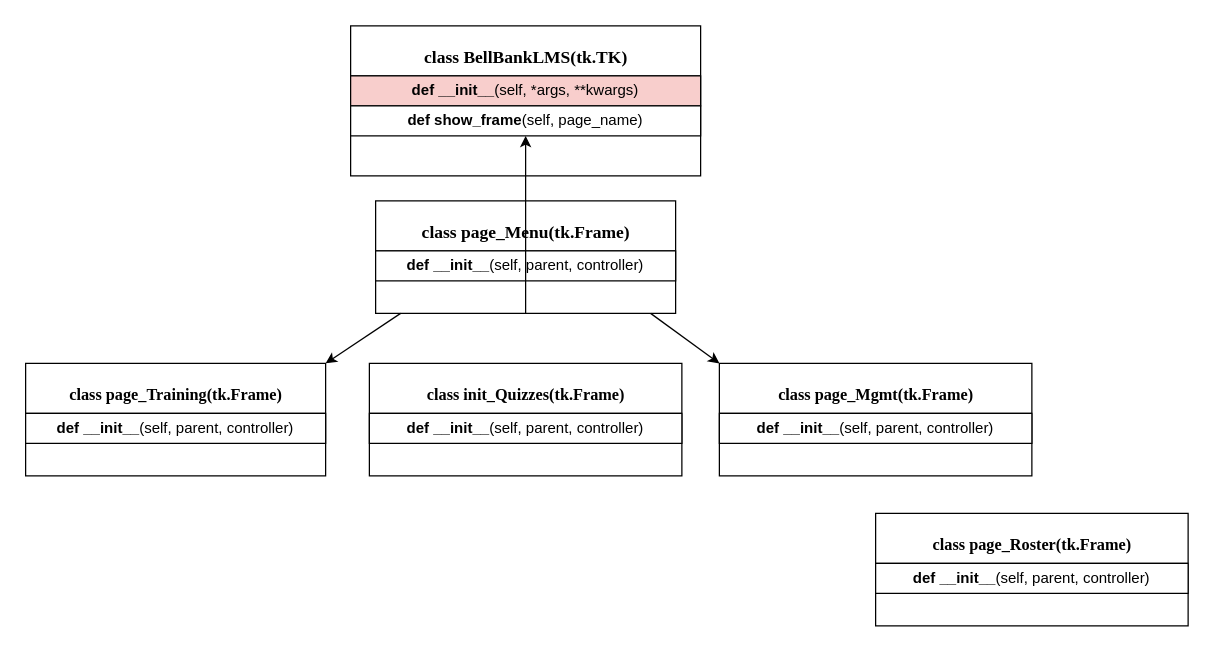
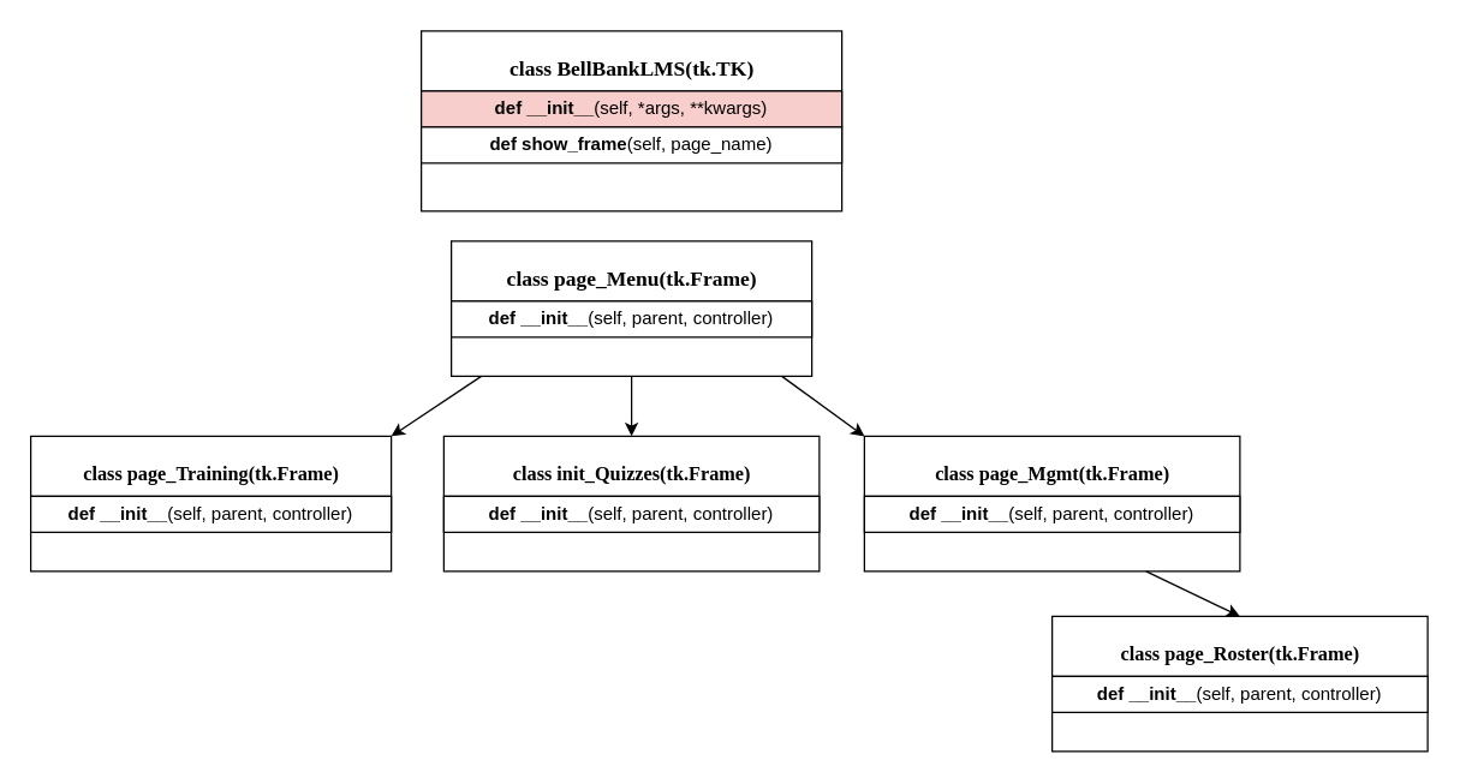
  <mxCell id="0" />
  <mxCell id="1" parent="0" />
  <mxCell id="2" value="&lt;p&gt;&lt;font style=&quot;line-height: 100% ; font-size: 14px&quot;&gt;class BellBankLMS(tk.TK)&lt;/font&gt;&lt;/p&gt;" style="swimlane;html=1;fontStyle=1;align=center;verticalAlign=top;childLayout=stackLayout;horizontal=1;startSize=40;horizontalStack=0;resizeParent=1;resizeLast=0;collapsible=1;marginBottom=0;swimlaneFillColor=#ffffff;rounded=0;shadow=0;comic=0;labelBackgroundColor=none;strokeWidth=1;fillColor=none;fontFamily=Verdana;fontSize=12" parent="1" vertex="1"><mxGeometry x="280" y="20" width="280" height="120" as="geometry"><mxRectangle x="40" y="40" width="230" height="40" as="alternateBounds" /></mxGeometry></mxCell>
  <mxCell id="3" value="&lt;b&gt;def __init__&lt;/b&gt;(self, *args, **kwargs)" style="rounded=0;whiteSpace=wrap;html=1;fillColor=#f8cecc;" vertex="1" parent="2"><mxGeometry y="40" width="280" height="24" as="geometry" /></mxCell>
  <mxCell id="4" value="&lt;b&gt;def show_frame&lt;/b&gt;(self, page_name)" style="rounded=0;whiteSpace=wrap;html=1;" vertex="1" parent="2"><mxGeometry y="64" width="280" height="24" as="geometry" /></mxCell>
  <mxCell id="5" value="&lt;p&gt;&lt;font style=&quot;line-height: 100% ; font-size: 14px&quot;&gt;class page_Menu(tk.Frame)&lt;/font&gt;&lt;/p&gt;" style="swimlane;html=1;fontStyle=1;align=center;verticalAlign=top;childLayout=stackLayout;horizontal=1;startSize=40;horizontalStack=0;resizeParent=1;resizeLast=0;collapsible=1;marginBottom=0;swimlaneFillColor=#ffffff;rounded=0;shadow=0;comic=0;labelBackgroundColor=none;strokeWidth=1;fillColor=none;fontFamily=Verdana;fontSize=12" vertex="1" parent="1"><mxGeometry x="300" y="160" width="240" height="90" as="geometry"><mxRectangle x="40" y="40" width="230" height="40" as="alternateBounds" /></mxGeometry></mxCell>
  <mxCell id="6" value="&lt;b&gt;def __init__&lt;/b&gt;(self, parent, controller)" style="rounded=0;whiteSpace=wrap;html=1;" vertex="1" parent="5"><mxGeometry y="40" width="240" height="24" as="geometry" /></mxCell>
  <mxCell id="7" value="" style="endArrow=classic;html=1;entryX=1;entryY=0;entryDx=0;entryDy=0;" edge="1" parent="1" target="14"><mxGeometry width="50" height="50" relative="1" as="geometry"><mxPoint x="320" y="250" as="sourcePoint" /><mxPoint x="430" y="170" as="targetPoint" /></mxGeometry></mxCell>
- <mxCell id="8" value="" style="endArrow=classic;html=1;exitX=0.5;exitY=1;exitDx=0;exitDy=0;" edge="1" parent="1" source="5" target="4"><mxGeometry width="50" height="50" relative="1" as="geometry"><mxPoint x="370" y="260" as="sourcePoint" /><mxPoint x="270" y="290" as="targetPoint" /></mxGeometry></mxCell>
+ <mxCell id="8" value="" style="endArrow=classic;html=1;exitX=0.5;exitY=1;exitDx=0;exitDy=0;entryX=0.5;entryY=0;entryDx=0;entryDy=0;" edge="1" parent="1" source="5" target="10"><mxGeometry width="50" height="50" relative="1" as="geometry"><mxPoint x="370" y="260" as="sourcePoint" /><mxPoint x="270" y="290" as="targetPoint" /></mxGeometry></mxCell>
  <mxCell id="9" value="" style="endArrow=classic;html=1;entryX=0;entryY=0;entryDx=0;entryDy=0;" edge="1" parent="1" target="12"><mxGeometry width="50" height="50" relative="1" as="geometry"><mxPoint x="520" y="250" as="sourcePoint" /><mxPoint x="430" y="290" as="targetPoint" /></mxGeometry></mxCell>
  <mxCell id="10" value="&lt;p&gt;&lt;font style=&quot;line-height: 100% ; font-size: 13px&quot;&gt;class init_Quizzes(tk.Frame)&lt;/font&gt;&lt;/p&gt;" style="swimlane;html=1;fontStyle=1;align=center;verticalAlign=top;childLayout=stackLayout;horizontal=1;startSize=40;horizontalStack=0;resizeParent=1;resizeLast=0;collapsible=1;marginBottom=0;swimlaneFillColor=#ffffff;rounded=0;shadow=0;comic=0;labelBackgroundColor=none;strokeWidth=1;fillColor=none;fontFamily=Verdana;fontSize=12" vertex="1" parent="1"><mxGeometry x="295" y="290" width="250" height="90" as="geometry"><mxRectangle x="40" y="40" width="230" height="40" as="alternateBounds" /></mxGeometry></mxCell>
  <mxCell id="11" value="&lt;b&gt;def __init__&lt;/b&gt;(self, parent, controller)" style="rounded=0;whiteSpace=wrap;html=1;" vertex="1" parent="10"><mxGeometry y="40" width="250" height="24" as="geometry" /></mxCell>
  <mxCell id="12" value="&lt;p&gt;&lt;font style=&quot;line-height: 100% ; font-size: 13px&quot;&gt;class page_Mgmt(tk.Frame)&lt;/font&gt;&lt;/p&gt;" style="swimlane;html=1;fontStyle=1;align=center;verticalAlign=top;childLayout=stackLayout;horizontal=1;startSize=40;horizontalStack=0;resizeParent=1;resizeLast=0;collapsible=1;marginBottom=0;swimlaneFillColor=#ffffff;rounded=0;shadow=0;comic=0;labelBackgroundColor=none;strokeWidth=1;fillColor=none;fontFamily=Verdana;fontSize=12" vertex="1" parent="1"><mxGeometry x="575" y="290" width="250" height="90" as="geometry"><mxRectangle x="40" y="40" width="230" height="40" as="alternateBounds" /></mxGeometry></mxCell>
  <mxCell id="13" value="&lt;b&gt;def __init__&lt;/b&gt;(self, parent, controller)" style="rounded=0;whiteSpace=wrap;html=1;" vertex="1" parent="12"><mxGeometry y="40" width="250" height="24" as="geometry" /></mxCell>
  <mxCell id="14" value="&lt;p&gt;&lt;font style=&quot;line-height: 100% ; font-size: 13px&quot;&gt;class page_Training(tk.Frame)&lt;/font&gt;&lt;/p&gt;" style="swimlane;html=1;fontStyle=1;align=center;verticalAlign=top;childLayout=stackLayout;horizontal=1;startSize=40;horizontalStack=0;resizeParent=1;resizeLast=0;collapsible=1;marginBottom=0;swimlaneFillColor=#ffffff;rounded=0;shadow=0;comic=0;labelBackgroundColor=none;strokeWidth=1;fillColor=none;fontFamily=Verdana;fontSize=12" vertex="1" parent="1"><mxGeometry x="20" y="290" width="240" height="90" as="geometry"><mxRectangle x="40" y="40" width="230" height="40" as="alternateBounds" /></mxGeometry></mxCell>
  <mxCell id="15" value="&lt;b&gt;def __init__&lt;/b&gt;(self, parent, controller)" style="rounded=0;whiteSpace=wrap;html=1;" vertex="1" parent="14"><mxGeometry y="40" width="240" height="24" as="geometry" /></mxCell>
+ <mxCell id="16" value="" style="endArrow=classic;html=1;entryX=0.5;entryY=0;entryDx=0;entryDy=0;exitX=0.75;exitY=1;exitDx=0;exitDy=0;" edge="1" parent="1" source="12" target="17"><mxGeometry width="50" height="50" relative="1" as="geometry"><mxPoint x="530" y="260" as="sourcePoint" /><mxPoint x="585" y="300" as="targetPoint" /></mxGeometry></mxCell>
  <mxCell id="17" value="&lt;p&gt;&lt;font style=&quot;line-height: 100% ; font-size: 13px&quot;&gt;class page_Roster(tk.Frame)&lt;/font&gt;&lt;/p&gt;" style="swimlane;html=1;fontStyle=1;align=center;verticalAlign=top;childLayout=stackLayout;horizontal=1;startSize=40;horizontalStack=0;resizeParent=1;resizeLast=0;collapsible=1;marginBottom=0;swimlaneFillColor=#ffffff;rounded=0;shadow=0;comic=0;labelBackgroundColor=none;strokeWidth=1;fillColor=none;fontFamily=Verdana;fontSize=12" vertex="1" parent="1"><mxGeometry x="700" y="410" width="250" height="90" as="geometry"><mxRectangle x="40" y="40" width="230" height="40" as="alternateBounds" /></mxGeometry></mxCell>
  <mxCell id="18" value="&lt;b&gt;def __init__&lt;/b&gt;(self, parent, controller)" style="rounded=0;whiteSpace=wrap;html=1;" vertex="1" parent="17"><mxGeometry y="40" width="250" height="24" as="geometry" /></mxCell>
